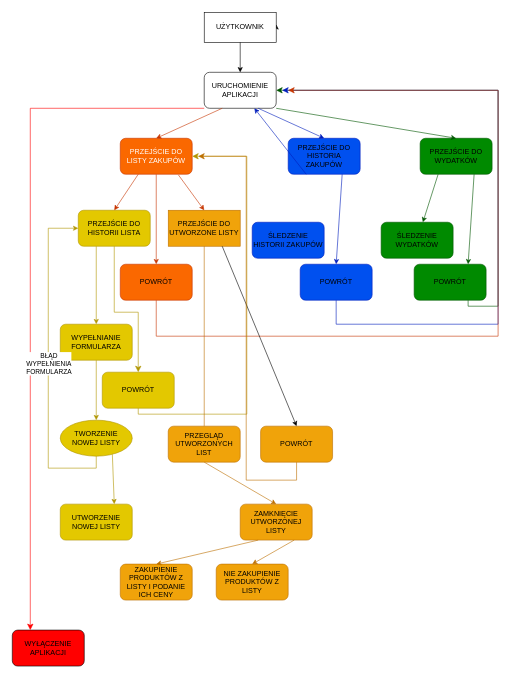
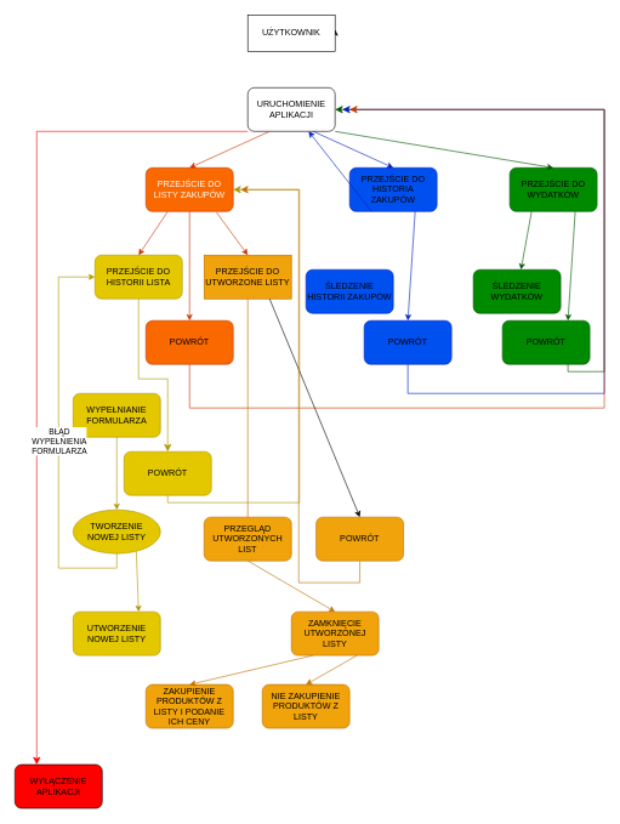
  <mxCell id="0" />
  <mxCell id="1" parent="0" />
  <mxCell id="2" style="edgeStyle=orthogonalEdgeStyle;rounded=0;orthogonalLoop=1;jettySize=auto;html=1;exitX=1;exitY=0.5;exitDx=0;exitDy=0;" edge="1" parent="1" source="3"><mxGeometry relative="1" as="geometry"><mxPoint x="460" y="40" as="targetPoint" /></mxGeometry></mxCell>
  <mxCell id="3" value="&lt;div&gt;UŻYTKOWNIK&lt;/div&gt;" style="rounded=0;whiteSpace=wrap;html=1;" vertex="1" parent="1"><mxGeometry x="340" y="20" width="120" height="50" as="geometry" /></mxCell>
  <mxCell id="4" value="&lt;div&gt;URUCHOMIENIE&lt;/div&gt;&lt;div&gt;APLIKACJI&lt;br&gt;&lt;/div&gt;" style="rounded=1;whiteSpace=wrap;html=1;" vertex="1" parent="1"><mxGeometry x="340" y="120" width="120" height="60" as="geometry" /></mxCell>
- <mxCell id="5" value="" style="endArrow=classic;html=1;rounded=0;exitX=0.5;exitY=1;exitDx=0;exitDy=0;entryX=0.5;entryY=0;entryDx=0;entryDy=0;" edge="1" parent="1" source="3" target="4"><mxGeometry width="50" height="50" relative="1" as="geometry"><mxPoint x="250" y="1540" as="sourcePoint" /><mxPoint x="300" y="1490" as="targetPoint" /></mxGeometry></mxCell>
  <mxCell id="6" value="&lt;div&gt;PRZEJŚCIE DO &lt;br&gt;&lt;/div&gt;&lt;div&gt;WYDATKÓW&lt;br&gt;&lt;/div&gt;" style="rounded=1;whiteSpace=wrap;html=1;fillColor=#008a00;fontColor=#000000;strokeColor=#005700;" vertex="1" parent="1"><mxGeometry x="700" y="230" width="120" height="60" as="geometry" /></mxCell>
  <mxCell id="7" value="PRZEJŚCIE DO HISTORIA ZAKUPÓW" style="rounded=1;whiteSpace=wrap;html=1;fillColor=#0050ef;fontColor=#000000;strokeColor=#001DBC;" vertex="1" parent="1"><mxGeometry x="480" y="230" width="120" height="60" as="geometry" /></mxCell>
  <mxCell id="8" value="&lt;div&gt;PRZEJŚCIE DO&lt;/div&gt;&lt;div&gt;LISTY ZAKUPÓW&lt;br&gt;&lt;/div&gt;" style="rounded=1;whiteSpace=wrap;html=1;fillColor=#fa6800;fontColor=#FFFFFF;strokeColor=#C73500;" vertex="1" parent="1"><mxGeometry x="200" y="230" width="120" height="60" as="geometry" /></mxCell>
  <mxCell id="9" value="&lt;div&gt;WYŁĄCZENIE &lt;br&gt;&lt;/div&gt;&lt;div&gt;APLIKACJI&lt;/div&gt;" style="rounded=1;whiteSpace=wrap;html=1;fillColor=#ff0000;fontColor=#000000;" vertex="1" parent="1"><mxGeometry y="1050" width="120" height="60" as="geometry" x="20" /></mxCell>
  <mxCell id="10" value="" style="endArrow=classic;html=1;rounded=0;exitX=1;exitY=1;exitDx=0;exitDy=0;entryX=0.5;entryY=0;entryDx=0;entryDy=0;fillColor=#008a00;strokeColor=#005700;" edge="1" parent="1" source="4" target="6"><mxGeometry width="50" height="50" relative="1" as="geometry"><mxPoint x="470" y="480" as="sourcePoint" /><mxPoint x="520" y="430" as="targetPoint" /></mxGeometry></mxCell>
  <mxCell id="11" value="" style="endArrow=classic;html=1;rounded=0;entryX=0.5;entryY=0;entryDx=0;entryDy=0;fillColor=#0050ef;strokeColor=#001DBC;" edge="1" parent="1" target="7"><mxGeometry width="50" height="50" relative="1" as="geometry"><mxPoint x="430" y="180" as="sourcePoint" /><mxPoint x="520" y="430" as="targetPoint" /></mxGeometry></mxCell>
  <mxCell id="12" value="" style="endArrow=classic;html=1;rounded=0;exitX=0.25;exitY=1;exitDx=0;exitDy=0;entryX=0.5;entryY=0;entryDx=0;entryDy=0;fillColor=#fa6800;strokeColor=#C73500;" edge="1" parent="1" source="4" target="8"><mxGeometry width="50" height="50" relative="1" as="geometry"><mxPoint x="470" y="480" as="sourcePoint" /><mxPoint x="520" y="430" as="targetPoint" /></mxGeometry></mxCell>
- <mxCell id="13" value="&lt;div&gt;ŚLEDZENIE&lt;/div&gt;&lt;div&gt;WYDATKÓW&lt;br&gt;&lt;/div&gt;" style="rounded=1;whiteSpace=wrap;html=1;fillColor=#008a00;fontColor=#000000;strokeColor=#005700;" vertex="1" parent="1"><mxGeometry x="635" y="370" width="120" height="60" as="geometry" /></mxCell>
+ <mxCell id="13" value="&lt;div&gt;ŚLEDZENIE&lt;/div&gt;&lt;div&gt;WYDATKÓW&lt;br&gt;&lt;/div&gt;" style="rounded=1;whiteSpace=wrap;html=1;fillColor=#008a00;fontColor=#000000;strokeColor=#005700;" vertex="1" parent="1"><mxGeometry x="650" y="370" width="120" height="60" as="geometry" /></mxCell>
  <mxCell id="14" value="&lt;div&gt;ŚLEDZENIE &lt;br&gt;&lt;/div&gt;&lt;div&gt;HISTORII ZAKUPÓW&lt;br&gt;&lt;/div&gt;" style="rounded=1;whiteSpace=wrap;html=1;fillColor=#0050ef;fontColor=#000000;strokeColor=#001DBC;" vertex="1" parent="1"><mxGeometry x="420" y="370" width="120" height="60" as="geometry" /></mxCell>
  <mxCell id="15" value="POWRÓT" style="rounded=1;whiteSpace=wrap;html=1;fillColor=#008a00;fontColor=#000000;strokeColor=#005700;" vertex="1" parent="1"><mxGeometry x="690" y="440" width="120" height="60" as="geometry" /></mxCell>
  <mxCell id="16" value="" style="edgeStyle=segmentEdgeStyle;endArrow=classic;html=1;curved=0;rounded=0;endSize=8;startSize=8;entryX=0.25;entryY=0;entryDx=0;entryDy=0;exitX=0;exitY=1;exitDx=0;exitDy=0;fillColor=#A20025;strokeColor=#FF0000;" edge="1" parent="1" source="4" target="9"><mxGeometry width="50" height="50" relative="1" as="geometry"><mxPoint x="310" y="180" as="sourcePoint" /><mxPoint x="50" y="990" as="targetPoint" /><Array as="points"><mxPoint x="50" y="180" /></Array></mxGeometry></mxCell>
  <mxCell id="17" value="" style="endArrow=classic;html=1;rounded=0;exitX=0.25;exitY=1;exitDx=0;exitDy=0;fillColor=#008a00;strokeColor=#005700;" edge="1" parent="1" source="6" target="13"><mxGeometry width="50" height="50" relative="1" as="geometry"><mxPoint x="470" y="570" as="sourcePoint" /><mxPoint x="520" y="520" as="targetPoint" /></mxGeometry></mxCell>
  <mxCell id="18" value="" style="endArrow=classic;html=1;rounded=0;exitX=0.75;exitY=1;exitDx=0;exitDy=0;entryX=0.75;entryY=0;entryDx=0;entryDy=0;fillColor=#008a00;strokeColor=#005700;" edge="1" parent="1" source="6" target="15"><mxGeometry width="50" height="50" relative="1" as="geometry"><mxPoint x="470" y="570" as="sourcePoint" /><mxPoint x="520" y="520" as="targetPoint" /></mxGeometry></mxCell>
  <mxCell id="19" value="" style="edgeStyle=segmentEdgeStyle;endArrow=classic;html=1;curved=0;rounded=0;endSize=8;startSize=8;exitX=0.75;exitY=1;exitDx=0;exitDy=0;entryX=1;entryY=0.5;entryDx=0;entryDy=0;fillColor=#008a00;strokeColor=#005700;" edge="1" parent="1" source="15" target="4"><mxGeometry width="50" height="50" relative="1" as="geometry"><mxPoint x="470" y="570" as="sourcePoint" /><mxPoint x="520" y="520" as="targetPoint" /><Array as="points"><mxPoint x="780" y="510" /><mxPoint x="830" y="510" /><mxPoint x="830" y="150" /></Array></mxGeometry></mxCell>
  <mxCell id="20" value="POWRÓT" style="rounded=1;whiteSpace=wrap;html=1;fillColor=#0050ef;fontColor=#000000;strokeColor=#001DBC;" vertex="1" parent="1"><mxGeometry x="500" y="440" width="120" height="60" as="geometry" /></mxCell>
  <mxCell id="21" value="" style="endArrow=classic;html=1;rounded=0;exitX=0.25;exitY=1;exitDx=0;exitDy=0;fillColor=#0050ef;strokeColor=#001DBC;" edge="1" parent="1" source="7" target="4"><mxGeometry width="50" height="50" relative="1" as="geometry"><mxPoint x="470" y="450" as="sourcePoint" /><mxPoint x="520" y="400" as="targetPoint" /></mxGeometry></mxCell>
  <mxCell id="22" value="" style="endArrow=classic;html=1;rounded=0;exitX=0.75;exitY=1;exitDx=0;exitDy=0;entryX=0.5;entryY=0;entryDx=0;entryDy=0;fillColor=#0050ef;strokeColor=#001DBC;" edge="1" parent="1" source="7" target="20"><mxGeometry width="50" height="50" relative="1" as="geometry"><mxPoint x="470" y="450" as="sourcePoint" /><mxPoint x="520" y="400" as="targetPoint" /></mxGeometry></mxCell>
  <mxCell id="23" value="" style="edgeStyle=segmentEdgeStyle;endArrow=classic;html=1;curved=0;rounded=0;endSize=8;startSize=8;exitX=0.5;exitY=1;exitDx=0;exitDy=0;fillColor=#0050ef;strokeColor=#001DBC;" edge="1" parent="1" source="20"><mxGeometry width="50" height="50" relative="1" as="geometry"><mxPoint x="580" y="600" as="sourcePoint" /><mxPoint x="470" y="150" as="targetPoint" /><Array as="points"><mxPoint x="560" y="540" /><mxPoint x="830" y="540" /><mxPoint x="830" y="150" /></Array></mxGeometry></mxCell>
  <mxCell id="24" value="&lt;div&gt;PRZEJŚCIE DO &lt;br&gt;&lt;/div&gt;&lt;div&gt;HISTORII LISTA&lt;br&gt;&lt;/div&gt;" style="rounded=1;whiteSpace=wrap;html=1;fillColor=#e3c800;strokeColor=#B09500;fontColor=#000000;" vertex="1" parent="1"><mxGeometry x="130" y="350" width="120" height="60" as="geometry" /></mxCell>
  <mxCell id="25" value="&lt;div&gt;PRZEJŚCIE DO&lt;/div&gt;&lt;div&gt;UTWORZONE LISTY&lt;br&gt;&lt;/div&gt;" style="whiteSpace=wrap;html=1;fillColor=#f0a30a;fontColor=#000000;strokeColor=#BD7000;rounded=0;" vertex="1" parent="1"><mxGeometry x="280" y="350" width="120" height="60" as="geometry" /></mxCell>
  <mxCell id="26" value="POWRÓT" style="rounded=1;whiteSpace=wrap;html=1;fillColor=#fa6800;fontColor=#000000;strokeColor=#C73500;" vertex="1" parent="1"><mxGeometry x="200" y="440" width="120" height="60" as="geometry" /></mxCell>
  <mxCell id="27" value="" style="endArrow=classic;html=1;rounded=0;exitX=0.808;exitY=1.017;exitDx=0;exitDy=0;exitPerimeter=0;entryX=0.5;entryY=0;entryDx=0;entryDy=0;fillColor=#fa6800;strokeColor=#C73500;" edge="1" parent="1" source="8" target="25"><mxGeometry width="50" height="50" relative="1" as="geometry"><mxPoint x="470" y="390" as="sourcePoint" /><mxPoint x="520" y="340" as="targetPoint" /></mxGeometry></mxCell>
  <mxCell id="28" value="" style="endArrow=classic;html=1;rounded=0;exitX=0.25;exitY=1;exitDx=0;exitDy=0;entryX=0.5;entryY=0;entryDx=0;entryDy=0;fillColor=#fa6800;strokeColor=#C73500;" edge="1" parent="1" source="8" target="24"><mxGeometry width="50" height="50" relative="1" as="geometry"><mxPoint x="470" y="390" as="sourcePoint" /><mxPoint x="520" y="340" as="targetPoint" /></mxGeometry></mxCell>
  <mxCell id="29" value="" style="endArrow=classic;html=1;rounded=0;exitX=0.5;exitY=1;exitDx=0;exitDy=0;entryX=0.5;entryY=0;entryDx=0;entryDy=0;fillColor=#fa6800;strokeColor=#C73500;" edge="1" parent="1" source="8" target="26"><mxGeometry width="50" height="50" relative="1" as="geometry"><mxPoint x="470" y="390" as="sourcePoint" /><mxPoint x="520" y="340" as="targetPoint" /></mxGeometry></mxCell>
  <mxCell id="30" value="" style="edgeStyle=segmentEdgeStyle;endArrow=classic;html=1;curved=0;rounded=0;endSize=8;startSize=8;exitX=0.5;exitY=1;exitDx=0;exitDy=0;fillColor=#fa6800;strokeColor=#C73500;" edge="1" parent="1" source="26"><mxGeometry width="50" height="50" relative="1" as="geometry"><mxPoint x="420" y="570" as="sourcePoint" /><mxPoint x="480" y="150" as="targetPoint" /><Array as="points"><mxPoint x="260" y="560" /><mxPoint x="830" y="560" /><mxPoint x="830" y="150" /></Array></mxGeometry></mxCell>
  <mxCell id="31" value="&lt;div&gt;WYPEŁNIANIE &lt;br&gt;&lt;/div&gt;&lt;div&gt;FORMULARZA&lt;br&gt;&lt;/div&gt;" style="rounded=1;whiteSpace=wrap;html=1;fillColor=#e3c800;fontColor=#000000;strokeColor=#B09500;" vertex="1" parent="1"><mxGeometry x="100" y="540" width="120" height="60" as="geometry" /></mxCell>
  <mxCell id="32" value="&lt;div&gt;TWORZENIE&lt;/div&gt;&lt;div&gt;NOWEJ LISTY&lt;br&gt;&lt;/div&gt;" style="ellipse;whiteSpace=wrap;html=1;fillColor=#e3c800;fontColor=#000000;strokeColor=#B09500;" vertex="1" parent="1"><mxGeometry x="100" y="700" width="120" height="60" as="geometry" /></mxCell>
- <mxCell id="33" value="" style="endArrow=classic;html=1;rounded=0;exitX=0.25;exitY=1;exitDx=0;exitDy=0;entryX=0.5;entryY=0;entryDx=0;entryDy=0;fillColor=#e3c800;strokeColor=#B09500;" edge="1" parent="1" source="24" target="31"><mxGeometry width="50" height="50" relative="1" as="geometry"><mxPoint x="470" y="510" as="sourcePoint" /><mxPoint x="520" y="460" as="targetPoint" /></mxGeometry></mxCell>
  <mxCell id="34" value="" style="endArrow=classic;html=1;rounded=0;exitX=0.5;exitY=1;exitDx=0;exitDy=0;fillColor=#e3c800;strokeColor=#B09500;" edge="1" parent="1" source="31" target="32"><mxGeometry width="50" height="50" relative="1" as="geometry"><mxPoint x="470" y="510" as="sourcePoint" /><mxPoint x="520" y="460" as="targetPoint" /></mxGeometry></mxCell>
  <mxCell id="35" value="" style="endArrow=classic;html=1;rounded=0;exitX=0.5;exitY=1;exitDx=0;exitDy=0;entryX=0;entryY=0.5;entryDx=0;entryDy=0;fillColor=#e3c800;strokeColor=#B09500;" edge="1" parent="1" source="32" target="24"><mxGeometry relative="1" as="geometry"><mxPoint x="140" y="760" as="sourcePoint" /><mxPoint x="110" y="380" as="targetPoint" /><Array as="points"><mxPoint x="160" y="780" /><mxPoint x="80" y="780" /><mxPoint x="80" y="380" /></Array></mxGeometry></mxCell>
  <mxCell id="36" value="&lt;div&gt;BŁĄD&lt;/div&gt;&lt;div&gt;WYPEŁNIENIA &lt;br&gt;&lt;/div&gt;&lt;div&gt;FORMULARZA&lt;br&gt;&lt;/div&gt;" style="edgeLabel;resizable=0;html=1;;align=center;verticalAlign=middle;" connectable="0" vertex="1" parent="35"><mxGeometry relative="1" as="geometry" /></mxCell>
  <mxCell id="37" value="&lt;div&gt;UTWORZENIE &lt;br&gt;&lt;/div&gt;&lt;div&gt;NOWEJ LISTY&lt;br&gt;&lt;/div&gt;" style="rounded=1;whiteSpace=wrap;html=1;fillColor=#e3c800;fontColor=#000000;strokeColor=#B09500;" vertex="1" parent="1"><mxGeometry x="100" y="840" width="120" height="60" as="geometry" /></mxCell>
  <mxCell id="38" value="" style="endArrow=classic;html=1;rounded=0;exitX=0.75;exitY=1;exitDx=0;exitDy=0;entryX=0.75;entryY=0;entryDx=0;entryDy=0;fillColor=#e3c800;strokeColor=#B09500;" edge="1" parent="1" source="32" target="37"><mxGeometry width="50" height="50" relative="1" as="geometry"><mxPoint x="470" y="690" as="sourcePoint" /><mxPoint x="520" y="640" as="targetPoint" /></mxGeometry></mxCell>
  <mxCell id="39" value="POWRÓT" style="rounded=1;whiteSpace=wrap;html=1;fillColor=#e3c800;fontColor=#000000;strokeColor=#B09500;" vertex="1" parent="1"><mxGeometry x="170" y="620" width="120" height="60" as="geometry" /></mxCell>
  <mxCell id="40" value="" style="edgeStyle=segmentEdgeStyle;endArrow=classic;html=1;curved=0;rounded=0;endSize=8;startSize=8;exitX=0.5;exitY=1;exitDx=0;exitDy=0;entryX=0.5;entryY=0;entryDx=0;entryDy=0;fillColor=#e3c800;strokeColor=#B09500;" edge="1" parent="1" source="24" target="39"><mxGeometry width="50" height="50" relative="1" as="geometry"><mxPoint x="470" y="570" as="sourcePoint" /><mxPoint x="520" y="520" as="targetPoint" /><Array as="points"><mxPoint x="190" y="520" /><mxPoint x="230" y="520" /></Array></mxGeometry></mxCell>
  <mxCell id="41" value="" style="edgeStyle=orthogonalEdgeStyle;elbow=vertical;endArrow=classic;html=1;rounded=0;endSize=8;startSize=8;exitX=0.5;exitY=1;exitDx=0;exitDy=0;entryX=1;entryY=0.5;entryDx=0;entryDy=0;fillColor=#e3c800;strokeColor=#B09500;" edge="1" parent="1" source="39" target="8"><mxGeometry width="50" height="50" relative="1" as="geometry"><mxPoint x="320" y="670" as="sourcePoint" /><mxPoint x="410" y="260" as="targetPoint" /><Array as="points"><mxPoint x="230" y="690" /><mxPoint x="411" y="690" /><mxPoint x="411" y="260" /></Array></mxGeometry></mxCell>
  <mxCell id="42" value="&lt;div&gt;PRZEGLĄD &lt;br&gt;&lt;/div&gt;&lt;div&gt;UTWORZONYCH LIST&lt;br&gt;&lt;/div&gt;" style="rounded=1;whiteSpace=wrap;html=1;fillColor=#f0a30a;fontColor=#000000;strokeColor=#BD7000;" vertex="1" parent="1"><mxGeometry x="280" y="710" width="120" height="60" as="geometry" /></mxCell>
  <mxCell id="43" value="&lt;div&gt;ZAMKNIĘCIE &lt;br&gt;&lt;/div&gt;&lt;div&gt;UTWORZONEJ&lt;/div&gt;&lt;div&gt;LISTY&lt;br&gt;&lt;/div&gt;" style="rounded=1;whiteSpace=wrap;html=1;fillColor=#f0a30a;fontColor=#000000;strokeColor=#BD7000;" vertex="1" parent="1"><mxGeometry x="400" y="840" width="120" height="60" as="geometry" /></mxCell>
  <mxCell id="44" value="" style="endArrow=none;html=1;rounded=0;exitX=0.5;exitY=1;exitDx=0;exitDy=0;entryX=0.5;entryY=0;entryDx=0;entryDy=0;fillColor=#f0a30a;strokeColor=#BD7000;" edge="1" parent="1" source="25" target="42"><mxGeometry width="50" height="50" relative="1" as="geometry"><mxPoint x="470" y="630" as="sourcePoint" /><mxPoint x="520" y="580" as="targetPoint" /></mxGeometry></mxCell>
  <mxCell id="45" value="" style="endArrow=classic;html=1;rounded=0;exitX=0.5;exitY=1;exitDx=0;exitDy=0;entryX=0.5;entryY=0;entryDx=0;entryDy=0;fillColor=#f0a30a;strokeColor=#BD7000;" edge="1" parent="1" source="42" target="43"><mxGeometry width="50" height="50" relative="1" as="geometry"><mxPoint x="470" y="810" as="sourcePoint" /><mxPoint x="520" y="760" as="targetPoint" /><Array as="points" /></mxGeometry></mxCell>
  <mxCell id="46" value="POWRÓT" style="rounded=1;whiteSpace=wrap;html=1;fillColor=#f0a30a;fontColor=#000000;strokeColor=#BD7000;" vertex="1" parent="1"><mxGeometry x="434" y="710" width="120" height="60" as="geometry" /></mxCell>
  <mxCell id="47" value="" style="endArrow=classic;html=1;rounded=0;exitX=0.75;exitY=1;exitDx=0;exitDy=0;entryX=0.5;entryY=0;entryDx=0;entryDy=0;" edge="1" parent="1" source="25" target="46"><mxGeometry width="50" height="50" relative="1" as="geometry"><mxPoint x="470" y="810" as="sourcePoint" /><mxPoint x="520" y="760" as="targetPoint" /></mxGeometry></mxCell>
  <mxCell id="48" value="" style="edgeStyle=segmentEdgeStyle;endArrow=classic;html=1;curved=0;rounded=0;endSize=8;startSize=8;exitX=0.5;exitY=1;exitDx=0;exitDy=0;fillColor=#f0a30a;strokeColor=#BD7000;" edge="1" parent="1" source="46"><mxGeometry width="50" height="50" relative="1" as="geometry"><mxPoint x="470" y="600" as="sourcePoint" /><mxPoint x="330" y="260" as="targetPoint" /><Array as="points"><mxPoint x="494" y="800" /><mxPoint x="410" y="800" /></Array></mxGeometry></mxCell>
  <mxCell id="49" value="&lt;div&gt;ZAKUPIENIE&lt;/div&gt;&lt;div&gt;PRODUKTÓW Z &lt;br&gt;&lt;/div&gt;&lt;div&gt;LISTY I PODANIE &lt;br&gt;&lt;/div&gt;&lt;div&gt;ICH CENY&lt;br&gt;&lt;/div&gt;" style="rounded=1;whiteSpace=wrap;html=1;fillColor=#f0a30a;fontColor=#000000;strokeColor=#BD7000;" vertex="1" parent="1"><mxGeometry x="200" y="940" width="120" height="60" as="geometry" /></mxCell>
  <mxCell id="50" value="&lt;div&gt;NIE ZAKUPIENIE&lt;/div&gt;&lt;div&gt;PRODUKTÓW Z &lt;br&gt;&lt;/div&gt;&lt;div&gt;LISTY&lt;br&gt;&lt;/div&gt;" style="rounded=1;whiteSpace=wrap;html=1;fillColor=#f0a30a;fontColor=#000000;strokeColor=#BD7000;" vertex="1" parent="1"><mxGeometry x="360" y="940" width="120" height="60" as="geometry" /></mxCell>
  <mxCell id="51" value="" style="endArrow=classic;html=1;rounded=0;exitX=0.75;exitY=1;exitDx=0;exitDy=0;entryX=0.5;entryY=0;entryDx=0;entryDy=0;fillColor=#f0a30a;strokeColor=#BD7000;" edge="1" parent="1" source="43" target="50"><mxGeometry width="50" height="50" relative="1" as="geometry"><mxPoint x="470" y="780" as="sourcePoint" /><mxPoint x="520" y="730" as="targetPoint" /></mxGeometry></mxCell>
  <mxCell id="52" value="" style="endArrow=classic;html=1;rounded=0;exitX=0.25;exitY=1;exitDx=0;exitDy=0;entryX=0.5;entryY=0;entryDx=0;entryDy=0;fillColor=#f0a30a;strokeColor=#BD7000;" edge="1" parent="1" source="43" target="49"><mxGeometry width="50" height="50" relative="1" as="geometry"><mxPoint x="470" y="780" as="sourcePoint" /><mxPoint x="520" y="730" as="targetPoint" /></mxGeometry></mxCell>
